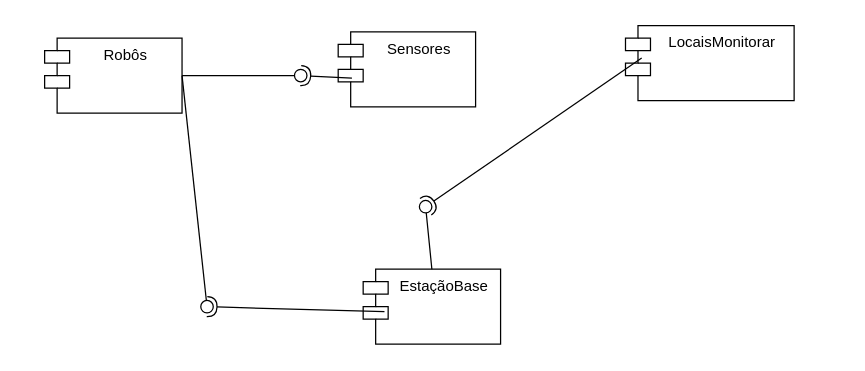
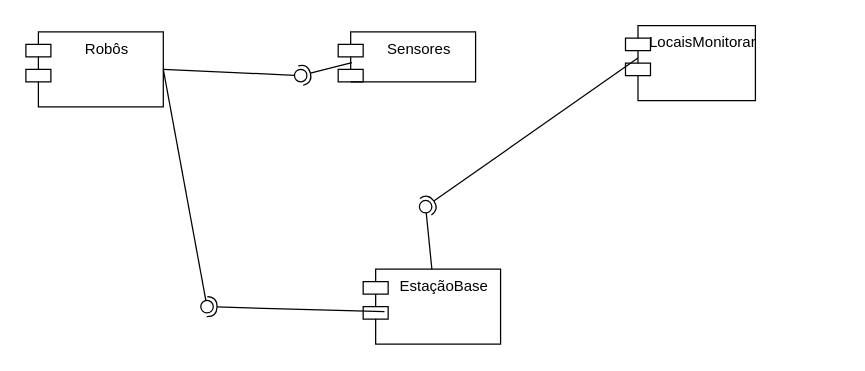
  <mxCell id="0" />
  <mxCell id="1" parent="0" />
- <mxCell id="2" value="Robôs" style="shape=module;align=left;spacingLeft=20;align=center;verticalAlign=top;whiteSpace=wrap;html=1;" vertex="1" parent="1"><mxGeometry x="35" y="30" width="110" height="60" as="geometry" /></mxCell>
- <mxCell id="3" value="Sensores" style="shape=module;align=left;spacingLeft=20;align=center;verticalAlign=top;whiteSpace=wrap;html=1;" vertex="1" parent="1"><mxGeometry x="270" y="25" width="110" height="60" as="geometry" /></mxCell>
- <mxCell id="4" value="LocaisMonitorar" style="shape=module;align=left;spacingLeft=20;align=center;verticalAlign=top;whiteSpace=wrap;html=1;" vertex="1" parent="1"><mxGeometry x="500" y="20" width="135" height="60" as="geometry" /></mxCell>
+ <mxCell id="2" value="Robôs" style="shape=module;align=left;spacingLeft=20;align=center;verticalAlign=top;whiteSpace=wrap;html=1;" vertex="1" parent="1"><mxGeometry x="20" y="25" width="110" height="60" as="geometry" /></mxCell>
+ <mxCell id="3" value="Sensores" style="shape=module;align=left;spacingLeft=20;align=center;verticalAlign=top;whiteSpace=wrap;html=1;" vertex="1" parent="1"><mxGeometry x="270" y="25" width="110" height="40" as="geometry" /></mxCell>
+ <mxCell id="4" value="LocaisMonitorar" style="shape=module;align=left;spacingLeft=20;align=center;verticalAlign=top;whiteSpace=wrap;html=1;" vertex="1" parent="1"><mxGeometry x="500" y="20" width="104" height="60" as="geometry" /></mxCell>
  <mxCell id="5" value="EstaçãoBase" style="shape=module;align=left;spacingLeft=20;align=center;verticalAlign=top;whiteSpace=wrap;html=1;" vertex="1" parent="1"><mxGeometry x="290" y="215" width="110" height="60" as="geometry" /></mxCell>
  <mxCell id="6" value="" style="rounded=0;orthogonalLoop=1;jettySize=auto;html=1;endArrow=halfCircle;endFill=0;endSize=6;strokeWidth=1;sketch=0;entryX=0.6;entryY=0;entryDx=0;entryDy=0;entryPerimeter=0;exitX=0.9;exitY=-0.3;exitDx=0;exitDy=0;exitPerimeter=0;" edge="1" target="7" parent="1" source="7"><mxGeometry relative="1" as="geometry"><mxPoint x="350" y="165" as="sourcePoint" /></mxGeometry></mxCell>
  <mxCell id="7" value="" style="ellipse;whiteSpace=wrap;html=1;align=center;aspect=fixed;fillColor=none;strokeColor=none;resizable=0;perimeter=centerPerimeter;rotatable=0;allowArrows=0;points=[];outlineConnect=1;" vertex="1" parent="1"><mxGeometry x="190" y="50" width="10" height="10" as="geometry" /></mxCell>
  <mxCell id="8" value="" style="ellipse;whiteSpace=wrap;html=1;align=center;aspect=fixed;fillColor=none;strokeColor=none;resizable=0;perimeter=centerPerimeter;rotatable=0;allowArrows=0;points=[];outlineConnect=1;" vertex="1" parent="1"><mxGeometry x="200" y="50" width="10" height="10" as="geometry" /></mxCell>
  <mxCell id="9" value="" style="ellipse;whiteSpace=wrap;html=1;align=center;aspect=fixed;fillColor=none;strokeColor=none;resizable=0;perimeter=centerPerimeter;rotatable=0;allowArrows=0;points=[];outlineConnect=1;" vertex="1" parent="1"><mxGeometry x="250" y="90" width="10" height="10" as="geometry" /></mxCell>
  <mxCell id="10" value="" style="rounded=0;orthogonalLoop=1;jettySize=auto;html=1;endArrow=halfCircle;endFill=0;endSize=6;strokeWidth=1;sketch=0;exitX=1.3;exitY=0.3;exitDx=0;exitDy=0;exitPerimeter=0;" edge="1" target="11" parent="1" source="11"><mxGeometry relative="1" as="geometry"><mxPoint x="340" y="240" as="sourcePoint" /></mxGeometry></mxCell>
  <mxCell id="11" value="" style="ellipse;whiteSpace=wrap;html=1;align=center;aspect=fixed;fillColor=none;strokeColor=none;resizable=0;perimeter=centerPerimeter;rotatable=0;allowArrows=0;points=[];outlineConnect=1;" vertex="1" parent="1"><mxGeometry x="315" y="235" width="10" height="10" as="geometry" /></mxCell>
  <mxCell id="12" value="" style="rounded=0;orthogonalLoop=1;jettySize=auto;html=1;endArrow=halfCircle;endFill=0;endSize=6;strokeWidth=1;sketch=0;exitX=-0.2;exitY=0.9;exitDx=0;exitDy=0;exitPerimeter=0;" edge="1" target="13" parent="1" source="13"><mxGeometry relative="1" as="geometry"><mxPoint x="470" y="135" as="sourcePoint" /></mxGeometry></mxCell>
  <mxCell id="13" value="" style="ellipse;whiteSpace=wrap;html=1;align=center;aspect=fixed;fillColor=none;strokeColor=none;resizable=0;perimeter=centerPerimeter;rotatable=0;allowArrows=0;points=[];outlineConnect=1;" vertex="1" parent="1"><mxGeometry x="660" y="45" width="10" height="10" as="geometry" /></mxCell>
  <mxCell id="14" value="" style="ellipse;whiteSpace=wrap;html=1;align=center;aspect=fixed;fillColor=none;strokeColor=none;resizable=0;perimeter=centerPerimeter;rotatable=0;allowArrows=0;points=[];outlineConnect=1;" vertex="1" parent="1"><mxGeometry x="540" y="215" width="10" height="10" as="geometry" /></mxCell>
  <mxCell id="15" value="" style="ellipse;whiteSpace=wrap;html=1;align=center;aspect=fixed;fillColor=none;strokeColor=none;resizable=0;perimeter=centerPerimeter;rotatable=0;allowArrows=0;points=[];outlineConnect=1;" vertex="1" parent="1"><mxGeometry x="450" y="240" width="10" height="10" as="geometry" /></mxCell>
  <mxCell id="16" value="" style="rounded=0;orthogonalLoop=1;jettySize=auto;html=1;endArrow=halfCircle;endFill=0;endSize=6;strokeWidth=1;sketch=0;exitX=0.155;exitY=0.567;exitDx=0;exitDy=0;exitPerimeter=0;" edge="1" target="18" parent="1" source="5"><mxGeometry relative="1" as="geometry"><mxPoint x="360" y="165" as="sourcePoint" /></mxGeometry></mxCell>
  <mxCell id="17" value="" style="rounded=0;orthogonalLoop=1;jettySize=auto;html=1;endArrow=oval;endFill=0;sketch=0;sourcePerimeterSpacing=0;targetPerimeterSpacing=0;endSize=10;exitX=1;exitY=0.5;exitDx=0;exitDy=0;" edge="1" target="18" parent="1" source="2"><mxGeometry relative="1" as="geometry"><mxPoint x="320" y="165" as="sourcePoint" /></mxGeometry></mxCell>
  <mxCell id="18" value="" style="ellipse;whiteSpace=wrap;html=1;align=center;aspect=fixed;fillColor=none;strokeColor=none;resizable=0;perimeter=centerPerimeter;rotatable=0;allowArrows=0;points=[];outlineConnect=1;" vertex="1" parent="1"><mxGeometry x="160" y="240" width="10" height="10" as="geometry" /></mxCell>
  <mxCell id="19" value="" style="rounded=0;orthogonalLoop=1;jettySize=auto;html=1;endArrow=halfCircle;endFill=0;endSize=6;strokeWidth=1;sketch=0;exitX=0.1;exitY=0.617;exitDx=0;exitDy=0;exitPerimeter=0;" edge="1" parent="1" source="3"><mxGeometry relative="1" as="geometry"><mxPoint x="360" y="165" as="sourcePoint" /><mxPoint x="240" y="60" as="targetPoint" /></mxGeometry></mxCell>
  <mxCell id="20" value="" style="rounded=0;orthogonalLoop=1;jettySize=auto;html=1;endArrow=oval;endFill=0;sketch=0;sourcePerimeterSpacing=0;targetPerimeterSpacing=0;endSize=10;exitX=1;exitY=0.5;exitDx=0;exitDy=0;" edge="1" parent="1" source="2"><mxGeometry relative="1" as="geometry"><mxPoint x="320" y="165" as="sourcePoint" /><mxPoint x="240" y="60" as="targetPoint" /></mxGeometry></mxCell>
  <mxCell id="21" value="" style="ellipse;whiteSpace=wrap;html=1;align=center;aspect=fixed;fillColor=none;strokeColor=none;resizable=0;perimeter=centerPerimeter;rotatable=0;allowArrows=0;points=[];outlineConnect=1;" vertex="1" parent="1"><mxGeometry x="335" y="160" width="10" height="10" as="geometry" /></mxCell>
  <mxCell id="22" value="" style="rounded=0;orthogonalLoop=1;jettySize=auto;html=1;endArrow=halfCircle;endFill=0;endSize=6;strokeWidth=1;sketch=0;exitX=0.096;exitY=0.433;exitDx=0;exitDy=0;exitPerimeter=0;" edge="1" target="24" parent="1" source="4"><mxGeometry relative="1" as="geometry"><mxPoint x="360" y="165" as="sourcePoint" /></mxGeometry></mxCell>
  <mxCell id="23" value="" style="rounded=0;orthogonalLoop=1;jettySize=auto;html=1;endArrow=oval;endFill=0;sketch=0;sourcePerimeterSpacing=0;targetPerimeterSpacing=0;endSize=10;exitX=0.5;exitY=0;exitDx=0;exitDy=0;" edge="1" target="24" parent="1" source="5"><mxGeometry relative="1" as="geometry"><mxPoint x="320" y="165" as="sourcePoint" /></mxGeometry></mxCell>
  <mxCell id="24" value="" style="ellipse;whiteSpace=wrap;html=1;align=center;aspect=fixed;fillColor=none;strokeColor=none;resizable=0;perimeter=centerPerimeter;rotatable=0;allowArrows=0;points=[];outlineConnect=1;" vertex="1" parent="1"><mxGeometry x="335" y="160" width="10" height="10" as="geometry" /></mxCell>
